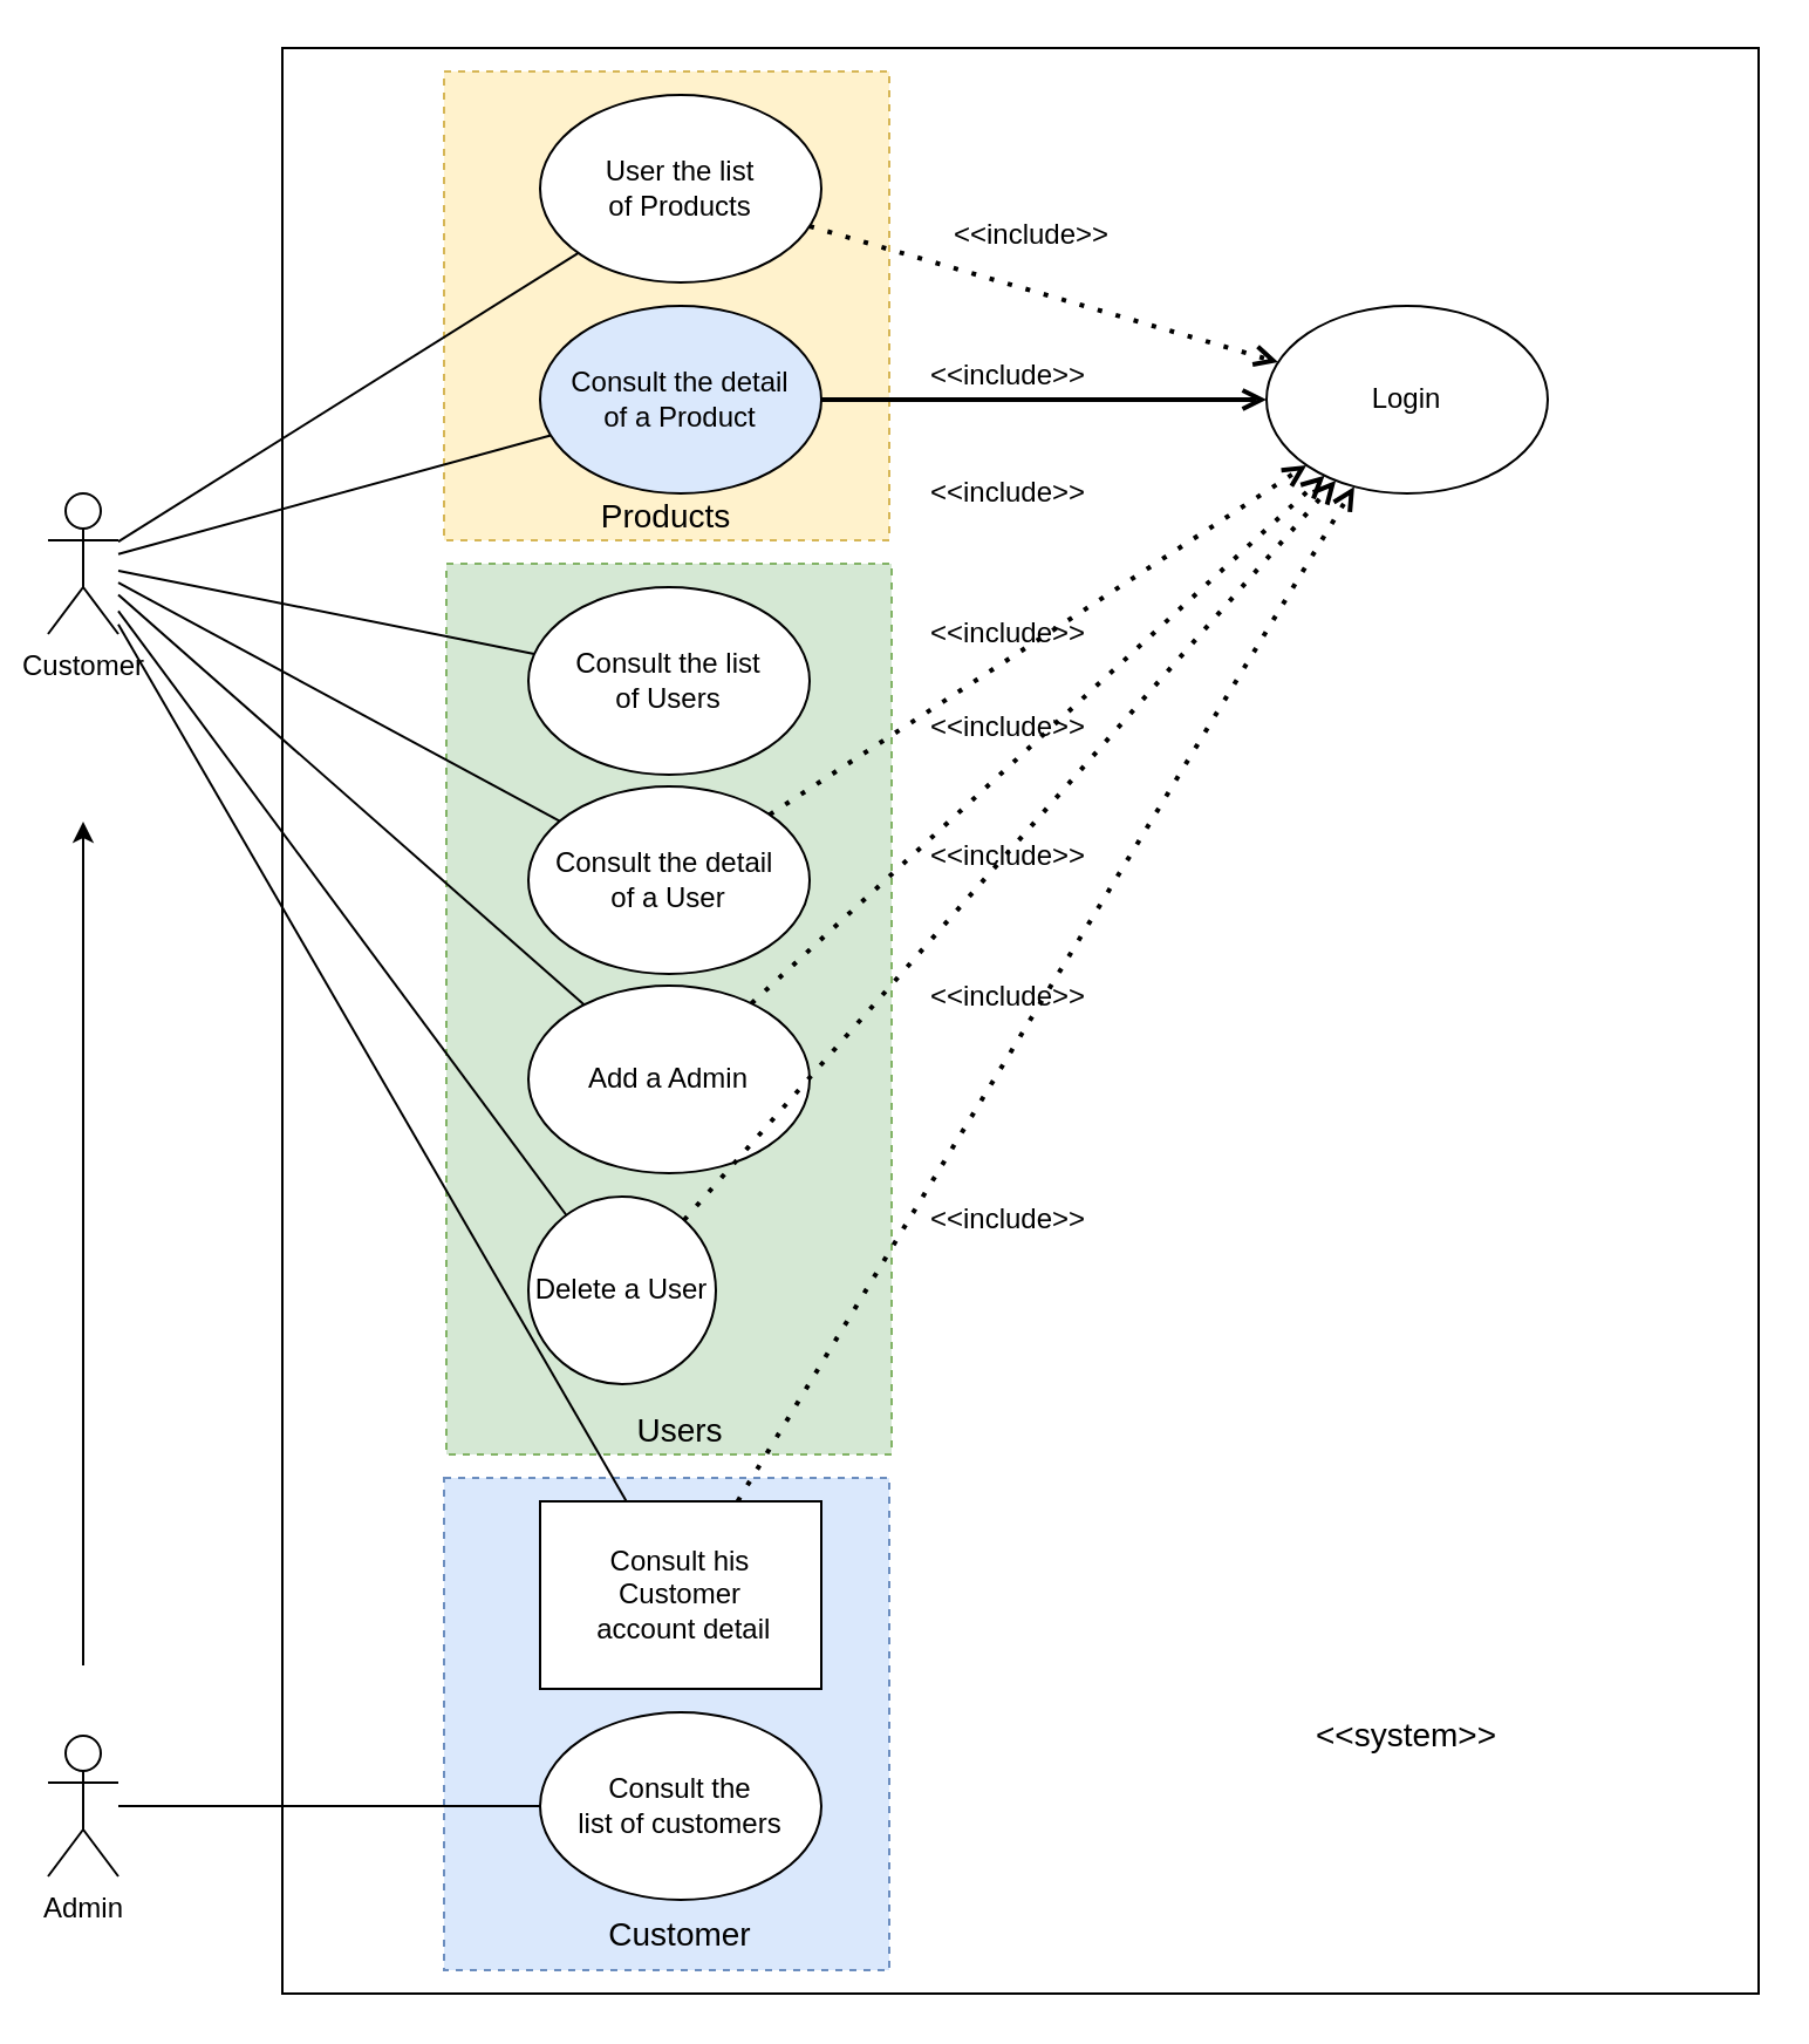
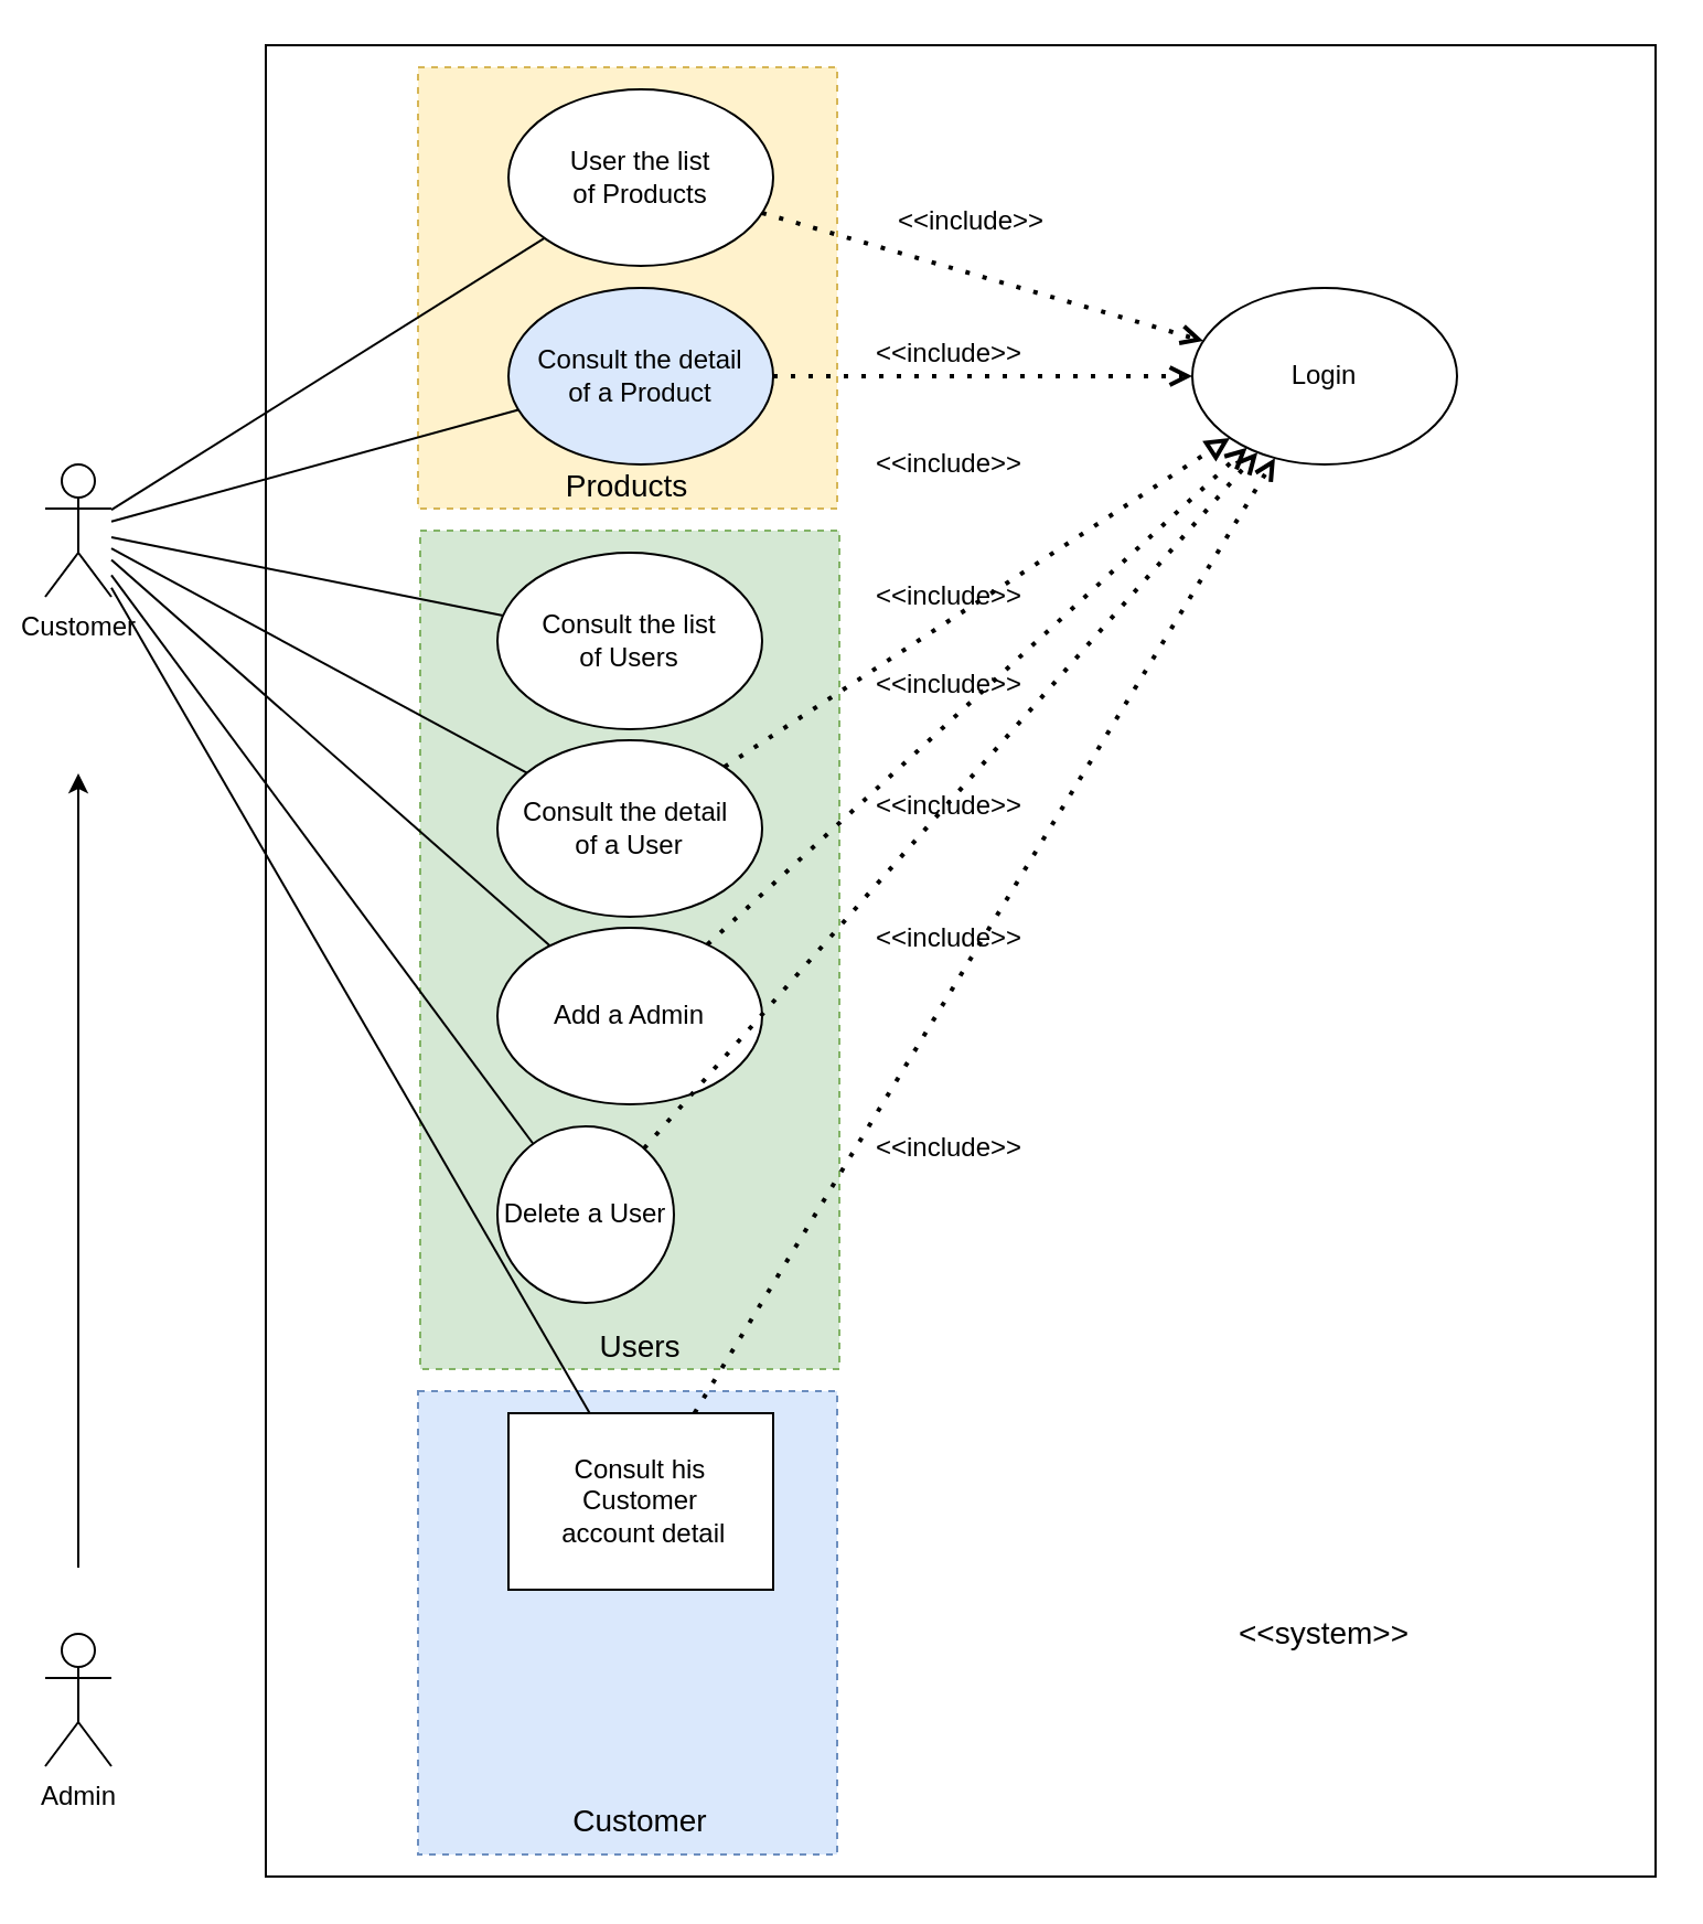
  <mxCell id="0" />
  <mxCell id="1" parent="0" />
  <mxCell id="2" value="" style="rounded=0;whiteSpace=wrap;html=1;" parent="1" vertex="1"><mxGeometry x="120" y="20" width="630" height="830" as="geometry" /></mxCell>
  <mxCell id="3" value="" style="rounded=0;whiteSpace=wrap;html=1;dashed=1;fillColor=#d5e8d4;strokeColor=#82b366;" parent="1" vertex="1"><mxGeometry x="190" y="240" width="190" height="380" as="geometry" /></mxCell>
  <mxCell id="4" value="" style="rounded=0;whiteSpace=wrap;html=1;dashed=1;fillColor=#fff2cc;strokeColor=#d6b656;" parent="1" vertex="1"><mxGeometry x="189" y="30" width="190" height="200" as="geometry" /></mxCell>
  <mxCell id="5" value="Customer" style="shape=umlActor;verticalLabelPosition=bottom;verticalAlign=top;html=1;outlineConnect=0;" parent="1" vertex="1"><mxGeometry x="20" y="210" width="30" height="60" as="geometry" /></mxCell>
  <mxCell id="6" value="User the list&lt;br&gt;of Products" style="ellipse;whiteSpace=wrap;html=1;" parent="1" vertex="1"><mxGeometry x="230" y="40" width="120" height="80" as="geometry" /></mxCell>
  <mxCell id="7" value="Consult the detail &lt;br&gt;of a Product" style="ellipse;whiteSpace=wrap;html=1;fillColor=#dae8fc;" parent="1" vertex="1"><mxGeometry x="230" y="130" width="120" height="80" as="geometry" /></mxCell>
  <mxCell id="8" value="Consult the list&lt;br&gt;of Users" style="ellipse;whiteSpace=wrap;html=1;" parent="1" vertex="1"><mxGeometry x="225" y="250" width="120" height="80" as="geometry" /></mxCell>
  <mxCell id="9" value="Consult the detail&amp;nbsp;&lt;br&gt;of a User" style="ellipse;whiteSpace=wrap;html=1;" parent="1" vertex="1"><mxGeometry x="225" y="335" width="120" height="80" as="geometry" /></mxCell>
  <mxCell id="10" value="Login" style="ellipse;whiteSpace=wrap;html=1;" parent="1" vertex="1"><mxGeometry x="540" y="130" width="120" height="80" as="geometry" /></mxCell>
  <mxCell id="11" value="" style="endArrow=open;dashed=1;html=1;dashPattern=1 3;strokeWidth=2;startArrow=none;startFill=0;endFill=0;" parent="1" source="6" target="10" edge="1"><mxGeometry width="50" height="50" relative="1" as="geometry"><mxPoint x="390" y="130" as="sourcePoint" /><mxPoint x="440" y="80" as="targetPoint" /></mxGeometry></mxCell>
- <mxCell id="12" value="" style="endArrow=open;dashed=0;html=1;dashPattern=1 3;strokeWidth=2;startArrow=none;startFill=0;endFill=0;" parent="1" source="7" target="10" edge="1"><mxGeometry width="50" height="50" relative="1" as="geometry"><mxPoint x="340.003" y="98.27" as="sourcePoint" /><mxPoint x="585.114" y="261.726" as="targetPoint" /></mxGeometry></mxCell>
- <mxCell id="13" value="" style="endArrow=open;dashed=1;html=1;dashPattern=1 3;strokeWidth=2;startArrow=none;startFill=0;endFill=0;" parent="1" source="9" target="10" edge="1"><mxGeometry width="50" height="50" relative="1" as="geometry"><mxPoint x="337.239" y="121.995" as="sourcePoint" /><mxPoint x="552.824" y="167.872" as="targetPoint" /></mxGeometry></mxCell>
+ <mxCell id="12" value="" style="endArrow=open;dashed=1;html=1;dashPattern=1 3;strokeWidth=2;startArrow=none;startFill=0;endFill=0;" parent="1" source="7" target="10" edge="1"><mxGeometry width="50" height="50" relative="1" as="geometry"><mxPoint x="340.003" y="98.27" as="sourcePoint" /><mxPoint x="585.114" y="261.726" as="targetPoint" /></mxGeometry></mxCell>
+ <mxCell id="13" value="" style="endArrow=block;dashed=1;html=1;dashPattern=1 3;strokeWidth=2;startArrow=none;startFill=0;endFill=0;" parent="1" source="9" target="10" edge="1"><mxGeometry width="50" height="50" relative="1" as="geometry"><mxPoint x="337.239" y="121.995" as="sourcePoint" /><mxPoint x="552.824" y="167.872" as="targetPoint" /></mxGeometry></mxCell>
  <mxCell id="14" value="" style="endArrow=open;dashed=1;html=1;dashPattern=1 3;strokeWidth=2;startArrow=none;startFill=0;endFill=0;" parent="1" source="25" target="10" edge="1"><mxGeometry width="50" height="50" relative="1" as="geometry"><mxPoint x="347.239" y="131.995" as="sourcePoint" /><mxPoint x="562.824" y="177.872" as="targetPoint" /></mxGeometry></mxCell>
  <mxCell id="15" value="&amp;lt;&amp;lt;include&amp;gt;&amp;gt;" style="text;html=1;strokeColor=none;fillColor=none;align=center;verticalAlign=middle;whiteSpace=wrap;rounded=0;" parent="1" vertex="1"><mxGeometry x="420" y="90" width="40" height="20" as="geometry" /></mxCell>
  <mxCell id="16" value="&amp;lt;&amp;lt;include&amp;gt;&amp;gt;" style="text;html=1;strokeColor=none;fillColor=none;align=center;verticalAlign=middle;whiteSpace=wrap;rounded=0;" parent="1" vertex="1"><mxGeometry x="410" y="150" width="40" height="20" as="geometry" /></mxCell>
  <mxCell id="17" value="&amp;lt;&amp;lt;include&amp;gt;&amp;gt;" style="text;html=1;strokeColor=none;fillColor=none;align=center;verticalAlign=middle;whiteSpace=wrap;rounded=0;" parent="1" vertex="1"><mxGeometry x="410" y="200" width="40" height="20" as="geometry" /></mxCell>
  <mxCell id="18" value="&amp;lt;&amp;lt;include&amp;gt;&amp;gt;" style="text;html=1;strokeColor=none;fillColor=none;align=center;verticalAlign=middle;whiteSpace=wrap;rounded=0;" parent="1" vertex="1"><mxGeometry x="410" y="260" width="40" height="20" as="geometry" /></mxCell>
  <mxCell id="19" value="" style="endArrow=none;html=1;" parent="1" source="5" target="6" edge="1"><mxGeometry width="50" height="50" relative="1" as="geometry"><mxPoint x="60" y="110" as="sourcePoint" /><mxPoint x="110" y="60" as="targetPoint" /></mxGeometry></mxCell>
  <mxCell id="20" value="" style="endArrow=none;html=1;" parent="1" source="5" target="7" edge="1"><mxGeometry width="50" height="50" relative="1" as="geometry"><mxPoint x="60" y="165.957" as="sourcePoint" /><mxPoint x="245.196" y="-7.417" as="targetPoint" /></mxGeometry></mxCell>
  <mxCell id="21" value="" style="endArrow=none;html=1;" parent="1" source="5" target="8" edge="1"><mxGeometry width="50" height="50" relative="1" as="geometry"><mxPoint x="70" y="175.957" as="sourcePoint" /><mxPoint x="255.196" y="2.583" as="targetPoint" /></mxGeometry></mxCell>
  <mxCell id="22" value="" style="endArrow=none;html=1;" parent="1" source="5" target="9" edge="1"><mxGeometry width="50" height="50" relative="1" as="geometry"><mxPoint x="80" y="185.957" as="sourcePoint" /><mxPoint x="265.196" y="12.583" as="targetPoint" /></mxGeometry></mxCell>
  <mxCell id="23" value="Products" style="text;html=1;strokeColor=none;fillColor=none;align=center;verticalAlign=middle;whiteSpace=wrap;rounded=0;dashed=1;fontSize=14;" parent="1" vertex="1"><mxGeometry x="264" y="210" width="40" height="20" as="geometry" /></mxCell>
  <mxCell id="24" value="Users" style="text;html=1;strokeColor=none;fillColor=none;align=center;verticalAlign=middle;whiteSpace=wrap;rounded=0;dashed=1;fontSize=14;" parent="1" vertex="1"><mxGeometry x="250" y="600" width="80" height="20" as="geometry" /></mxCell>
  <mxCell id="25" value="Add a Admin" style="ellipse;whiteSpace=wrap;html=1;" parent="1" vertex="1"><mxGeometry x="225" y="420" width="120" height="80" as="geometry" /></mxCell>
  <mxCell id="26" value="&amp;lt;&amp;lt;include&amp;gt;&amp;gt;" style="text;html=1;strokeColor=none;fillColor=none;align=center;verticalAlign=middle;whiteSpace=wrap;rounded=0;" parent="1" vertex="1"><mxGeometry x="410" y="300" width="40" height="20" as="geometry" /></mxCell>
  <mxCell id="27" value="" style="endArrow=none;html=1;" parent="1" source="5" target="25" edge="1"><mxGeometry width="50" height="50" relative="1" as="geometry"><mxPoint x="50" y="290" as="sourcePoint" /><mxPoint x="265.196" y="119.983" as="targetPoint" /></mxGeometry></mxCell>
  <mxCell id="28" value="Delete a User" style="ellipse;whiteSpace=wrap;html=1;" parent="1" vertex="1"><mxGeometry x="225" y="510" width="80" height="80" as="geometry" /></mxCell>
  <mxCell id="29" value="" style="endArrow=open;dashed=1;html=1;dashPattern=1 3;strokeWidth=2;startArrow=none;startFill=0;endFill=0;" parent="1" source="28" target="10" edge="1"><mxGeometry width="50" height="50" relative="1" as="geometry"><mxPoint x="347.239" y="369.395" as="sourcePoint" /><mxPoint x="557.574" y="435.684" as="targetPoint" /></mxGeometry></mxCell>
  <mxCell id="30" value="&amp;lt;&amp;lt;include&amp;gt;&amp;gt;" style="text;html=1;strokeColor=none;fillColor=none;align=center;verticalAlign=middle;whiteSpace=wrap;rounded=0;" parent="1" vertex="1"><mxGeometry x="410" y="355" width="40" height="20" as="geometry" /></mxCell>
  <mxCell id="31" value="" style="endArrow=none;html=1;" parent="1" source="5" target="28" edge="1"><mxGeometry width="50" height="50" relative="1" as="geometry"><mxPoint x="50" y="420" as="sourcePoint" /><mxPoint x="265.196" y="249.983" as="targetPoint" /></mxGeometry></mxCell>
  <mxCell id="32" value="&amp;lt;&amp;lt;system&amp;gt;&amp;gt;" style="text;html=1;strokeColor=none;fillColor=none;align=center;verticalAlign=middle;whiteSpace=wrap;rounded=0;dashed=1;fontSize=14;" parent="1" vertex="1"><mxGeometry x="580" y="730" width="40" height="20" as="geometry" /></mxCell>
  <mxCell id="33" value="" style="rounded=0;whiteSpace=wrap;html=1;dashed=1;strokeColor=#6c8ebf;fillColor=#dae8fc;" parent="1" vertex="1"><mxGeometry x="189" y="630" width="190" height="210" as="geometry" /></mxCell>
  <mxCell id="34" value="Consult his&lt;br&gt;Customer&lt;br&gt;&amp;nbsp;account detail" style="whiteSpace=wrap;html=1;rounded=0;" parent="1" vertex="1"><mxGeometry x="230" y="640" width="120" height="80" as="geometry" /></mxCell>
  <mxCell id="35" value="" style="endArrow=none;html=1;" parent="1" source="5" target="34" edge="1"><mxGeometry width="50" height="50" relative="1" as="geometry"><mxPoint x="60" y="269.2" as="sourcePoint" /><mxPoint x="267.284" y="534.523" as="targetPoint" /></mxGeometry></mxCell>
  <mxCell id="36" value="" style="endArrow=open;dashed=1;html=1;dashPattern=1 3;strokeWidth=2;startArrow=none;startFill=0;endFill=0;" parent="1" source="34" target="10" edge="1"><mxGeometry width="50" height="50" relative="1" as="geometry"><mxPoint x="323.452" y="534.783" as="sourcePoint" /><mxPoint x="581.554" y="215.219" as="targetPoint" /></mxGeometry></mxCell>
  <mxCell id="37" value="&amp;lt;&amp;lt;include&amp;gt;&amp;gt;" style="text;html=1;strokeColor=none;fillColor=none;align=center;verticalAlign=middle;whiteSpace=wrap;rounded=0;" parent="1" vertex="1"><mxGeometry x="410" y="415" width="40" height="20" as="geometry" /></mxCell>
- <mxCell id="38" value="Consult the&lt;br&gt;list of customers" style="ellipse;whiteSpace=wrap;html=1;" parent="1" vertex="1"><mxGeometry x="230" y="730" width="120" height="80" as="geometry" /></mxCell>
  <mxCell id="39" value="Customer" style="text;html=1;strokeColor=none;fillColor=none;align=center;verticalAlign=middle;whiteSpace=wrap;rounded=0;dashed=1;fontSize=14;" parent="1" vertex="1"><mxGeometry x="250" y="820" width="80" height="10" as="geometry" /></mxCell>
  <mxCell id="40" value="Admin" style="shape=umlActor;verticalLabelPosition=bottom;verticalAlign=top;html=1;outlineConnect=0;" parent="1" vertex="1"><mxGeometry x="20" y="740" width="30" height="60" as="geometry" /></mxCell>
  <mxCell id="41" value="" style="endArrow=classic;html=1;" parent="1" edge="1"><mxGeometry width="50" height="50" relative="1" as="geometry"><mxPoint x="35" y="710" as="sourcePoint" /><mxPoint x="35" y="350" as="targetPoint" /></mxGeometry></mxCell>
- <mxCell id="42" value="" style="endArrow=none;html=1;" parent="1" source="40" target="38" edge="1"><mxGeometry width="50" height="50" relative="1" as="geometry"><mxPoint x="60" y="830" as="sourcePoint" /><mxPoint x="110" y="780" as="targetPoint" /></mxGeometry></mxCell>
  <mxCell id="43" value="&amp;lt;&amp;lt;include&amp;gt;&amp;gt;" style="text;html=1;strokeColor=none;fillColor=none;align=center;verticalAlign=middle;whiteSpace=wrap;rounded=0;" parent="1" vertex="1"><mxGeometry x="410" y="510" width="40" height="20" as="geometry" /></mxCell>
